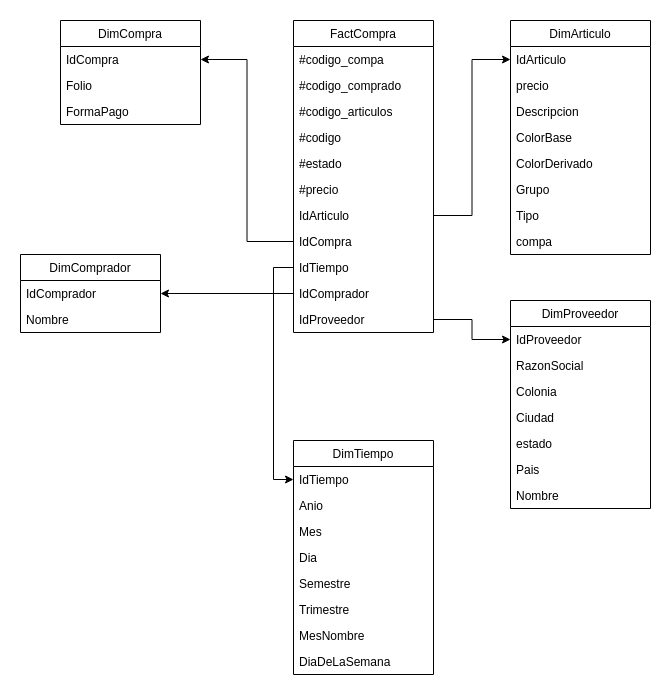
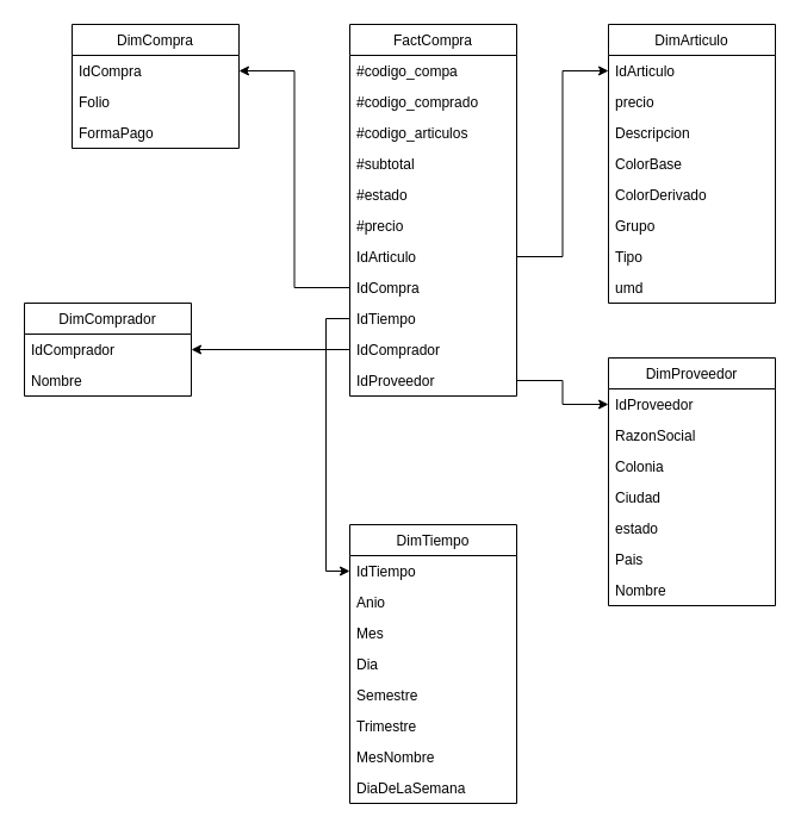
  <mxCell id="0" />
  <mxCell id="1" parent="0" />
  <mxCell id="2" value="FactCompra" style="swimlane;fontStyle=0;childLayout=stackLayout;horizontal=1;startSize=26;fillColor=none;horizontalStack=0;resizeParent=1;resizeParentMax=0;resizeLast=0;collapsible=1;marginBottom=0;" parent="1" vertex="1"><mxGeometry x="293" y="20" width="140" height="312" as="geometry" /></mxCell>
  <mxCell id="3" value="#codigo_compa" style="text;strokeColor=none;fillColor=none;align=left;verticalAlign=top;spacingLeft=4;spacingRight=4;overflow=hidden;rotatable=0;points=[[0,0.5],[1,0.5]];portConstraint=eastwest;" parent="2" vertex="1"><mxGeometry y="26" width="140" height="26" as="geometry" /></mxCell>
  <mxCell id="4" value="#codigo_comprado" style="text;strokeColor=none;fillColor=none;align=left;verticalAlign=top;spacingLeft=4;spacingRight=4;overflow=hidden;rotatable=0;points=[[0,0.5],[1,0.5]];portConstraint=eastwest;" parent="2" vertex="1"><mxGeometry y="52" width="140" height="26" as="geometry" /></mxCell>
  <mxCell id="5" value="#codigo_articulos" style="text;strokeColor=none;fillColor=none;align=left;verticalAlign=top;spacingLeft=4;spacingRight=4;overflow=hidden;rotatable=0;points=[[0,0.5],[1,0.5]];portConstraint=eastwest;" parent="2" vertex="1"><mxGeometry y="78" width="140" height="26" as="geometry" /></mxCell>
- <mxCell id="6" value="#codigo" style="text;strokeColor=none;fillColor=none;align=left;verticalAlign=top;spacingLeft=4;spacingRight=4;overflow=hidden;rotatable=0;points=[[0,0.5],[1,0.5]];portConstraint=eastwest;" parent="2" vertex="1"><mxGeometry y="104" width="140" height="26" as="geometry" /></mxCell>
+ <mxCell id="6" value="#subtotal" style="text;strokeColor=none;fillColor=none;align=left;verticalAlign=top;spacingLeft=4;spacingRight=4;overflow=hidden;rotatable=0;points=[[0,0.5],[1,0.5]];portConstraint=eastwest;" parent="2" vertex="1"><mxGeometry y="104" width="140" height="26" as="geometry" /></mxCell>
  <mxCell id="7" value="#estado" style="text;strokeColor=none;fillColor=none;align=left;verticalAlign=top;spacingLeft=4;spacingRight=4;overflow=hidden;rotatable=0;points=[[0,0.5],[1,0.5]];portConstraint=eastwest;" parent="2" vertex="1"><mxGeometry y="130" width="140" height="26" as="geometry" /></mxCell>
  <mxCell id="8" value="#precio" style="text;strokeColor=none;fillColor=none;align=left;verticalAlign=top;spacingLeft=4;spacingRight=4;overflow=hidden;rotatable=0;points=[[0,0.5],[1,0.5]];portConstraint=eastwest;" parent="2" vertex="1"><mxGeometry y="156" width="140" height="26" as="geometry" /></mxCell>
  <mxCell id="9" value="IdArticulo" style="text;strokeColor=none;fillColor=none;align=left;verticalAlign=top;spacingLeft=4;spacingRight=4;overflow=hidden;rotatable=0;points=[[0,0.5],[1,0.5]];portConstraint=eastwest;" parent="2" vertex="1"><mxGeometry y="182" width="140" height="26" as="geometry" /></mxCell>
  <mxCell id="10" value="IdCompra" style="text;strokeColor=none;fillColor=none;align=left;verticalAlign=top;spacingLeft=4;spacingRight=4;overflow=hidden;rotatable=0;points=[[0,0.5],[1,0.5]];portConstraint=eastwest;" parent="2" vertex="1"><mxGeometry y="208" width="140" height="26" as="geometry" /></mxCell>
  <mxCell id="11" value="IdTiempo" style="text;strokeColor=none;fillColor=none;align=left;verticalAlign=top;spacingLeft=4;spacingRight=4;overflow=hidden;rotatable=0;points=[[0,0.5],[1,0.5]];portConstraint=eastwest;" parent="2" vertex="1"><mxGeometry y="234" width="140" height="26" as="geometry" /></mxCell>
  <mxCell id="12" value="IdComprador" style="text;strokeColor=none;fillColor=none;align=left;verticalAlign=top;spacingLeft=4;spacingRight=4;overflow=hidden;rotatable=0;points=[[0,0.5],[1,0.5]];portConstraint=eastwest;" parent="2" vertex="1"><mxGeometry y="260" width="140" height="26" as="geometry" /></mxCell>
  <mxCell id="13" value="IdProveedor" style="text;strokeColor=none;fillColor=none;align=left;verticalAlign=top;spacingLeft=4;spacingRight=4;overflow=hidden;rotatable=0;points=[[0,0.5],[1,0.5]];portConstraint=eastwest;" parent="2" vertex="1"><mxGeometry y="286" width="140" height="26" as="geometry" /></mxCell>
  <mxCell id="14" value="DimArticulo" style="swimlane;fontStyle=0;childLayout=stackLayout;horizontal=1;startSize=26;fillColor=none;horizontalStack=0;resizeParent=1;resizeParentMax=0;resizeLast=0;collapsible=1;marginBottom=0;" parent="1" vertex="1"><mxGeometry x="510" y="20" width="140" height="234" as="geometry" /></mxCell>
  <mxCell id="15" value="IdArticulo" style="text;strokeColor=none;fillColor=none;align=left;verticalAlign=top;spacingLeft=4;spacingRight=4;overflow=hidden;rotatable=0;points=[[0,0.5],[1,0.5]];portConstraint=eastwest;" parent="14" vertex="1"><mxGeometry y="26" width="140" height="26" as="geometry" /></mxCell>
  <mxCell id="16" value="precio" style="text;strokeColor=none;fillColor=none;align=left;verticalAlign=top;spacingLeft=4;spacingRight=4;overflow=hidden;rotatable=0;points=[[0,0.5],[1,0.5]];portConstraint=eastwest;" parent="14" vertex="1"><mxGeometry y="52" width="140" height="26" as="geometry" /></mxCell>
  <mxCell id="17" value="Descripcion" style="text;strokeColor=none;fillColor=none;align=left;verticalAlign=top;spacingLeft=4;spacingRight=4;overflow=hidden;rotatable=0;points=[[0,0.5],[1,0.5]];portConstraint=eastwest;" parent="14" vertex="1"><mxGeometry y="78" width="140" height="26" as="geometry" /></mxCell>
  <mxCell id="18" value="ColorBase" style="text;strokeColor=none;fillColor=none;align=left;verticalAlign=top;spacingLeft=4;spacingRight=4;overflow=hidden;rotatable=0;points=[[0,0.5],[1,0.5]];portConstraint=eastwest;" parent="14" vertex="1"><mxGeometry y="104" width="140" height="26" as="geometry" /></mxCell>
  <mxCell id="19" value="ColorDerivado" style="text;strokeColor=none;fillColor=none;align=left;verticalAlign=top;spacingLeft=4;spacingRight=4;overflow=hidden;rotatable=0;points=[[0,0.5],[1,0.5]];portConstraint=eastwest;" parent="14" vertex="1"><mxGeometry y="130" width="140" height="26" as="geometry" /></mxCell>
  <mxCell id="20" value="Grupo" style="text;strokeColor=none;fillColor=none;align=left;verticalAlign=top;spacingLeft=4;spacingRight=4;overflow=hidden;rotatable=0;points=[[0,0.5],[1,0.5]];portConstraint=eastwest;" parent="14" vertex="1"><mxGeometry y="156" width="140" height="26" as="geometry" /></mxCell>
  <mxCell id="21" value="Tipo" style="text;strokeColor=none;fillColor=none;align=left;verticalAlign=top;spacingLeft=4;spacingRight=4;overflow=hidden;rotatable=0;points=[[0,0.5],[1,0.5]];portConstraint=eastwest;" parent="14" vertex="1"><mxGeometry y="182" width="140" height="26" as="geometry" /></mxCell>
- <mxCell id="22" value="compa" style="text;strokeColor=none;fillColor=none;align=left;verticalAlign=top;spacingLeft=4;spacingRight=4;overflow=hidden;rotatable=0;points=[[0,0.5],[1,0.5]];portConstraint=eastwest;" parent="14" vertex="1"><mxGeometry y="208" width="140" height="26" as="geometry" /></mxCell>
+ <mxCell id="22" value="umd" style="text;strokeColor=none;fillColor=none;align=left;verticalAlign=top;spacingLeft=4;spacingRight=4;overflow=hidden;rotatable=0;points=[[0,0.5],[1,0.5]];portConstraint=eastwest;" parent="14" vertex="1"><mxGeometry y="208" width="140" height="26" as="geometry" /></mxCell>
  <mxCell id="23" value="DimCompra" style="swimlane;fontStyle=0;childLayout=stackLayout;horizontal=1;startSize=26;fillColor=none;horizontalStack=0;resizeParent=1;resizeParentMax=0;resizeLast=0;collapsible=1;marginBottom=0;" parent="1" vertex="1"><mxGeometry x="60" y="20" width="140" height="104" as="geometry" /></mxCell>
  <mxCell id="24" value="IdCompra" style="text;strokeColor=none;fillColor=none;align=left;verticalAlign=top;spacingLeft=4;spacingRight=4;overflow=hidden;rotatable=0;points=[[0,0.5],[1,0.5]];portConstraint=eastwest;" parent="23" vertex="1"><mxGeometry y="26" width="140" height="26" as="geometry" /></mxCell>
  <mxCell id="25" value="Folio" style="text;strokeColor=none;fillColor=none;align=left;verticalAlign=top;spacingLeft=4;spacingRight=4;overflow=hidden;rotatable=0;points=[[0,0.5],[1,0.5]];portConstraint=eastwest;" parent="23" vertex="1"><mxGeometry y="52" width="140" height="26" as="geometry" /></mxCell>
  <mxCell id="26" value="FormaPago" style="text;strokeColor=none;fillColor=none;align=left;verticalAlign=top;spacingLeft=4;spacingRight=4;overflow=hidden;rotatable=0;points=[[0,0.5],[1,0.5]];portConstraint=eastwest;" parent="23" vertex="1"><mxGeometry y="78" width="140" height="26" as="geometry" /></mxCell>
  <mxCell id="27" value="DimTiempo" style="swimlane;fontStyle=0;childLayout=stackLayout;horizontal=1;startSize=26;fillColor=none;horizontalStack=0;resizeParent=1;resizeParentMax=0;resizeLast=0;collapsible=1;marginBottom=0;" parent="1" vertex="1"><mxGeometry x="293" y="440" width="140" height="234" as="geometry" /></mxCell>
  <mxCell id="28" value="IdTiempo" style="text;strokeColor=none;fillColor=none;align=left;verticalAlign=top;spacingLeft=4;spacingRight=4;overflow=hidden;rotatable=0;points=[[0,0.5],[1,0.5]];portConstraint=eastwest;" parent="27" vertex="1"><mxGeometry y="26" width="140" height="26" as="geometry" /></mxCell>
  <mxCell id="29" value="Anio" style="text;strokeColor=none;fillColor=none;align=left;verticalAlign=top;spacingLeft=4;spacingRight=4;overflow=hidden;rotatable=0;points=[[0,0.5],[1,0.5]];portConstraint=eastwest;" parent="27" vertex="1"><mxGeometry y="52" width="140" height="26" as="geometry" /></mxCell>
  <mxCell id="30" value="Mes" style="text;strokeColor=none;fillColor=none;align=left;verticalAlign=top;spacingLeft=4;spacingRight=4;overflow=hidden;rotatable=0;points=[[0,0.5],[1,0.5]];portConstraint=eastwest;" parent="27" vertex="1"><mxGeometry y="78" width="140" height="26" as="geometry" /></mxCell>
  <mxCell id="31" value="Dia" style="text;strokeColor=none;fillColor=none;align=left;verticalAlign=top;spacingLeft=4;spacingRight=4;overflow=hidden;rotatable=0;points=[[0,0.5],[1,0.5]];portConstraint=eastwest;" parent="27" vertex="1"><mxGeometry y="104" width="140" height="26" as="geometry" /></mxCell>
  <mxCell id="32" value="Semestre" style="text;strokeColor=none;fillColor=none;align=left;verticalAlign=top;spacingLeft=4;spacingRight=4;overflow=hidden;rotatable=0;points=[[0,0.5],[1,0.5]];portConstraint=eastwest;" parent="27" vertex="1"><mxGeometry y="130" width="140" height="26" as="geometry" /></mxCell>
  <mxCell id="33" value="Trimestre" style="text;strokeColor=none;fillColor=none;align=left;verticalAlign=top;spacingLeft=4;spacingRight=4;overflow=hidden;rotatable=0;points=[[0,0.5],[1,0.5]];portConstraint=eastwest;" parent="27" vertex="1"><mxGeometry y="156" width="140" height="26" as="geometry" /></mxCell>
  <mxCell id="34" value="MesNombre" style="text;strokeColor=none;fillColor=none;align=left;verticalAlign=top;spacingLeft=4;spacingRight=4;overflow=hidden;rotatable=0;points=[[0,0.5],[1,0.5]];portConstraint=eastwest;" parent="27" vertex="1"><mxGeometry y="182" width="140" height="26" as="geometry" /></mxCell>
  <mxCell id="35" value="DiaDeLaSemana" style="text;strokeColor=none;fillColor=none;align=left;verticalAlign=top;spacingLeft=4;spacingRight=4;overflow=hidden;rotatable=0;points=[[0,0.5],[1,0.5]];portConstraint=eastwest;" parent="27" vertex="1"><mxGeometry y="208" width="140" height="26" as="geometry" /></mxCell>
  <mxCell id="36" style="edgeStyle=orthogonalEdgeStyle;rounded=0;orthogonalLoop=1;jettySize=auto;html=1;exitX=1;exitY=0.5;exitDx=0;exitDy=0;entryX=0;entryY=0.5;entryDx=0;entryDy=0;" parent="1" source="9" target="15" edge="1"><mxGeometry relative="1" as="geometry" /></mxCell>
  <mxCell id="37" style="edgeStyle=orthogonalEdgeStyle;rounded=0;orthogonalLoop=1;jettySize=auto;html=1;exitX=0;exitY=0.5;exitDx=0;exitDy=0;entryX=1;entryY=0.5;entryDx=0;entryDy=0;" parent="1" source="10" target="24" edge="1"><mxGeometry relative="1" as="geometry" /></mxCell>
  <mxCell id="38" style="edgeStyle=orthogonalEdgeStyle;rounded=0;orthogonalLoop=1;jettySize=auto;html=1;exitX=0;exitY=0.5;exitDx=0;exitDy=0;entryX=0;entryY=0.5;entryDx=0;entryDy=0;" parent="1" source="11" target="28" edge="1"><mxGeometry relative="1" as="geometry" /></mxCell>
  <mxCell id="39" value="DimComprador" style="swimlane;fontStyle=0;childLayout=stackLayout;horizontal=1;startSize=26;fillColor=none;horizontalStack=0;resizeParent=1;resizeParentMax=0;resizeLast=0;collapsible=1;marginBottom=0;" parent="1" vertex="1"><mxGeometry x="20" y="254" width="140" height="78" as="geometry" /></mxCell>
  <mxCell id="40" value="IdComprador" style="text;strokeColor=none;fillColor=none;align=left;verticalAlign=top;spacingLeft=4;spacingRight=4;overflow=hidden;rotatable=0;points=[[0,0.5],[1,0.5]];portConstraint=eastwest;" parent="39" vertex="1"><mxGeometry y="26" width="140" height="26" as="geometry" /></mxCell>
  <mxCell id="41" value="Nombre" style="text;strokeColor=none;fillColor=none;align=left;verticalAlign=top;spacingLeft=4;spacingRight=4;overflow=hidden;rotatable=0;points=[[0,0.5],[1,0.5]];portConstraint=eastwest;" parent="39" vertex="1"><mxGeometry y="52" width="140" height="26" as="geometry" /></mxCell>
  <mxCell id="42" style="edgeStyle=orthogonalEdgeStyle;rounded=0;orthogonalLoop=1;jettySize=auto;html=1;exitX=0;exitY=0.5;exitDx=0;exitDy=0;entryX=1;entryY=0.5;entryDx=0;entryDy=0;" parent="1" source="12" target="40" edge="1"><mxGeometry relative="1" as="geometry" /></mxCell>
  <mxCell id="43" value="DimProveedor" style="swimlane;fontStyle=0;childLayout=stackLayout;horizontal=1;startSize=26;fillColor=none;horizontalStack=0;resizeParent=1;resizeParentMax=0;resizeLast=0;collapsible=1;marginBottom=0;" parent="1" vertex="1"><mxGeometry x="510" y="300" width="140" height="208" as="geometry" /></mxCell>
  <mxCell id="44" value="IdProveedor" style="text;strokeColor=none;fillColor=none;align=left;verticalAlign=top;spacingLeft=4;spacingRight=4;overflow=hidden;rotatable=0;points=[[0,0.5],[1,0.5]];portConstraint=eastwest;" parent="43" vertex="1"><mxGeometry y="26" width="140" height="26" as="geometry" /></mxCell>
  <mxCell id="45" value="RazonSocial" style="text;strokeColor=none;fillColor=none;align=left;verticalAlign=top;spacingLeft=4;spacingRight=4;overflow=hidden;rotatable=0;points=[[0,0.5],[1,0.5]];portConstraint=eastwest;" parent="43" vertex="1"><mxGeometry y="52" width="140" height="26" as="geometry" /></mxCell>
  <mxCell id="46" value="Colonia" style="text;strokeColor=none;fillColor=none;align=left;verticalAlign=top;spacingLeft=4;spacingRight=4;overflow=hidden;rotatable=0;points=[[0,0.5],[1,0.5]];portConstraint=eastwest;" parent="43" vertex="1"><mxGeometry y="78" width="140" height="26" as="geometry" /></mxCell>
  <mxCell id="47" value="Ciudad" style="text;strokeColor=none;fillColor=none;align=left;verticalAlign=top;spacingLeft=4;spacingRight=4;overflow=hidden;rotatable=0;points=[[0,0.5],[1,0.5]];portConstraint=eastwest;" parent="43" vertex="1"><mxGeometry y="104" width="140" height="26" as="geometry" /></mxCell>
  <mxCell id="48" value="estado" style="text;strokeColor=none;fillColor=none;align=left;verticalAlign=top;spacingLeft=4;spacingRight=4;overflow=hidden;rotatable=0;points=[[0,0.5],[1,0.5]];portConstraint=eastwest;" parent="43" vertex="1"><mxGeometry y="130" width="140" height="26" as="geometry" /></mxCell>
  <mxCell id="49" value="Pais" style="text;strokeColor=none;fillColor=none;align=left;verticalAlign=top;spacingLeft=4;spacingRight=4;overflow=hidden;rotatable=0;points=[[0,0.5],[1,0.5]];portConstraint=eastwest;" parent="43" vertex="1"><mxGeometry y="156" width="140" height="26" as="geometry" /></mxCell>
  <mxCell id="50" value="Nombre" style="text;strokeColor=none;fillColor=none;align=left;verticalAlign=top;spacingLeft=4;spacingRight=4;overflow=hidden;rotatable=0;points=[[0,0.5],[1,0.5]];portConstraint=eastwest;" parent="43" vertex="1"><mxGeometry y="182" width="140" height="26" as="geometry" /></mxCell>
  <mxCell id="51" style="edgeStyle=orthogonalEdgeStyle;rounded=0;orthogonalLoop=1;jettySize=auto;html=1;exitX=1;exitY=0.5;exitDx=0;exitDy=0;entryX=0;entryY=0.5;entryDx=0;entryDy=0;" parent="1" source="13" target="44" edge="1"><mxGeometry relative="1" as="geometry" /></mxCell>
